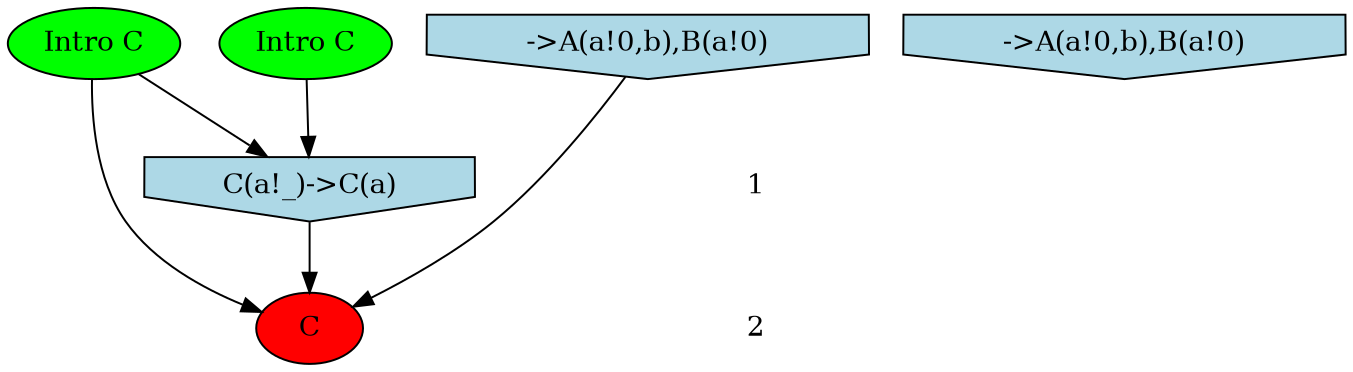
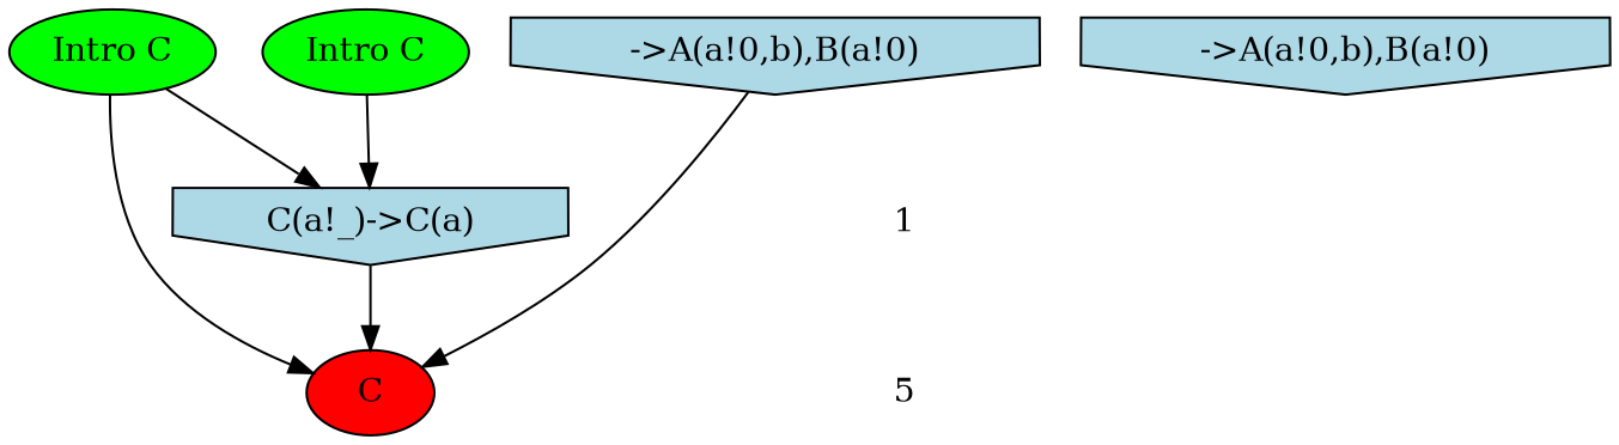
  digraph {
    ranksep=.5
    node [fillcolor=lightblue style=filled]
    n1 [fillcolor=green label="Intro C"]
    n2 [fillcolor=green label="Intro C"]
    n3 [label="->A(a!0,b),B(a!0)" shape=invhouse]
    n4 [label="->A(a!0,b),B(a!0)" shape=invhouse]
    1 [shape=plaintext fillcolor="" style=""]
    n6 [label="C(a!_)->C(a)" shape=invhouse]
-   2 [shape=plaintext fillcolor="" style=""]
+   2 [shape=plaintext label=5 fillcolor="" style=""]
    n8 [fillcolor=red label=C]
    subgraph sub_1 {
      rank=same
      n1
      n2
      n3
      n4
    }
    subgraph sub_2 {
      rank=same
      1
      n6
    }
    subgraph sub_3 {
      rank=same
      2
      n8
    }
    n1 -> n6
    n1 -> n8
    n2 -> n6
    n4 -> n8
    1 -> 2 [style=invis]
    n6 -> n8
  }
